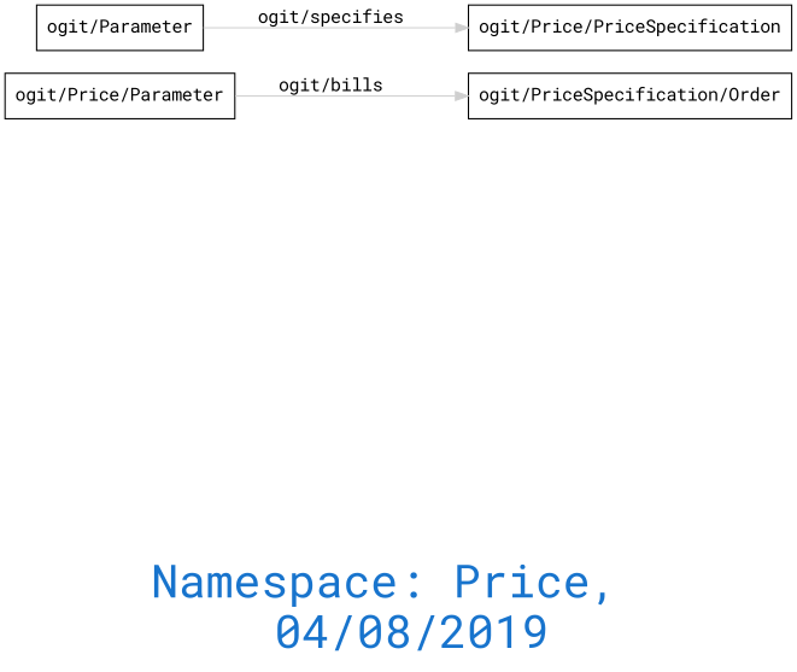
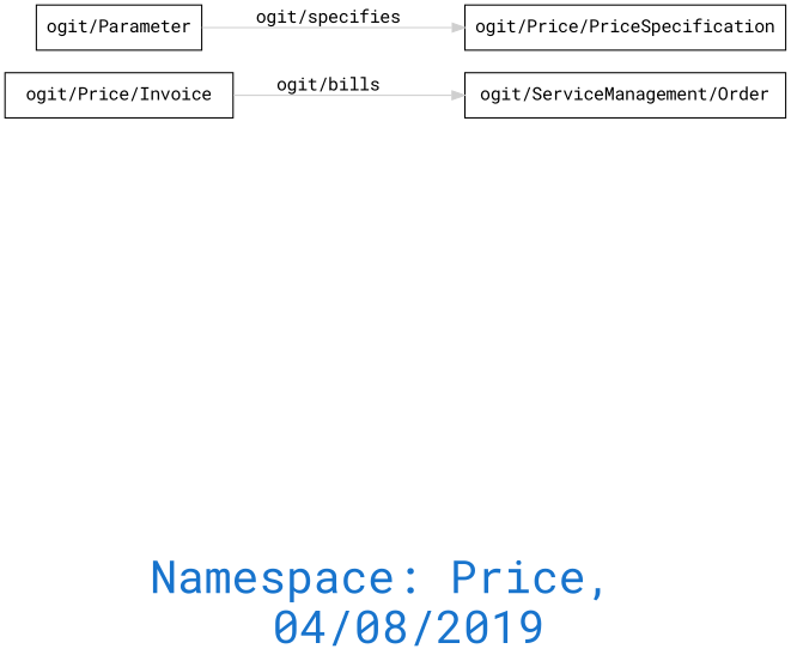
  digraph {
    fontcolor=dodgerblue3
    fontname="Roboto Mono"
    fontsize=36
    label="\n\n\nNamespace: Price, \n 04/08/2019"
    rankdir=LR
    node [fontname="Roboto Mono" shape=polygon]
    edge [color=gray81 fontname="Roboto Mono"]
-   "ogit/Price/Invoice" [label="ogit/Price/Parameter"]
-   "ogit/ServiceManagement/Order" [label="ogit/PriceSpecification/Order"]
+   "ogit/Price/Invoice"
+   "ogit/ServiceManagement/Order"
    "ogit/Parameter"
    "ogit/Price/PriceSpecification"
    "ogit/Price/Invoice" -> "ogit/ServiceManagement/Order" [label="ogit/bills    "]
    "ogit/Parameter" -> "ogit/Price/PriceSpecification" [label="ogit/specifies    "]
  }
